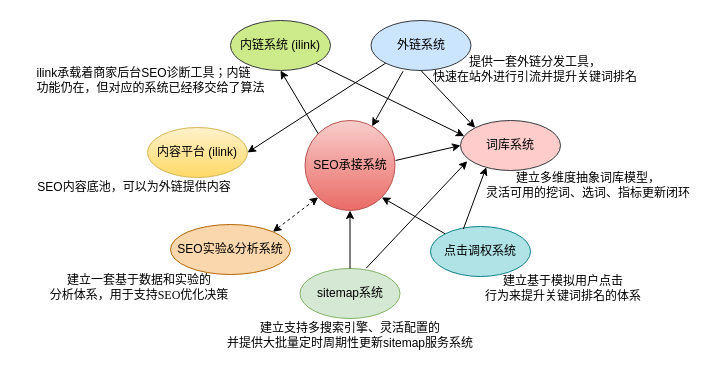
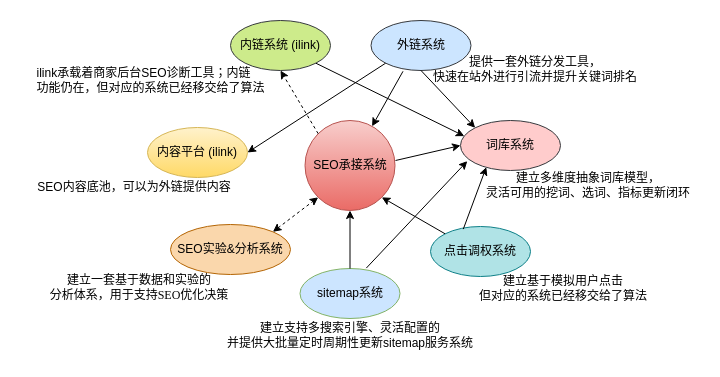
  <mxCell id="0" />
  <mxCell id="1" parent="0" />
  <mxCell id="2" value="SEO承接系统" style="ellipse;whiteSpace=wrap;html=1;aspect=fixed;fillColor=#f8cecc;gradientColor=#ea6b66;strokeColor=#b85450;fontStyle=0" vertex="1" parent="1"><mxGeometry x="304.5" y="120" width="90" height="90" as="geometry" /></mxCell>
  <mxCell id="3" value="词库系统" style="ellipse;whiteSpace=wrap;html=1;fillColor=#ffcccc;strokeColor=#36393d;fontStyle=0" vertex="1" parent="1"><mxGeometry x="460" y="120" width="100" height="50" as="geometry" /></mxCell>
- <mxCell id="4" value="sitemap系统" style="ellipse;whiteSpace=wrap;html=1;fillColor=#d5e8d4;strokeColor=#82b366;fontStyle=0" vertex="1" parent="1"><mxGeometry x="299.5" y="268" width="100" height="50" as="geometry" /></mxCell>
+ <mxCell id="4" value="sitemap系统" style="ellipse;whiteSpace=wrap;html=1;fillColor=#cce5ff;strokeColor=#82b366;fontStyle=0;" vertex="1" parent="1"><mxGeometry x="299.5" y="268" width="100" height="50" as="geometry" /></mxCell>
  <mxCell id="5" value="内链系统 (ilink)" style="ellipse;whiteSpace=wrap;html=1;fillColor=#cdeb8b;strokeColor=#36393d;fontStyle=0" vertex="1" parent="1"><mxGeometry x="230" y="20" width="100" height="50" as="geometry" /></mxCell>
  <mxCell id="6" value="SEO实验&amp;amp;分析系统" style="ellipse;whiteSpace=wrap;html=1;fillColor=#fad7ac;strokeColor=#b46504;fontStyle=0" vertex="1" parent="1"><mxGeometry x="170" y="224" width="120" height="50" as="geometry" /></mxCell>
  <mxCell id="7" value="外链系统" style="ellipse;whiteSpace=wrap;html=1;fillColor=#cce5ff;strokeColor=#36393d;fontStyle=0" vertex="1" parent="1"><mxGeometry x="370.5" y="20" width="100" height="50" as="geometry" /></mxCell>
  <mxCell id="8" value="点击调权系统" style="ellipse;whiteSpace=wrap;html=1;fillColor=#b0e3e6;strokeColor=#0e8088;fontStyle=0" vertex="1" parent="1"><mxGeometry x="430" y="226" width="100" height="50" as="geometry" /></mxCell>
  <mxCell id="9" value="内容平台 (ilink)" style="ellipse;whiteSpace=wrap;html=1;fillColor=#fff2cc;strokeColor=#d6b656;gradientColor=#ffd966;fontStyle=0" vertex="1" parent="1"><mxGeometry x="147" y="127" width="100" height="50" as="geometry" /></mxCell>
  <mxCell id="10" value="&lt;span style=&quot;text-align: right; background-color: initial; font-size: 12px;&quot;&gt;建立多维度抽象词库模型，&lt;/span&gt;&lt;br style=&quot;font-size: 12px;&quot;&gt;&lt;p style=&quot;line-height: 120%; margin-top: 0pt; margin-bottom: 0pt; text-align: right; direction: ltr; unicode-bidi: embed; word-break: normal; font-size: 12px;&quot;&gt;&lt;span style=&quot;font-size: 12px; background-color: initial;&quot;&gt;灵活可用的挖词、选词、指标更新闭环&lt;/span&gt;&lt;/p&gt;" style="text;html=1;strokeColor=none;fillColor=none;align=center;verticalAlign=middle;whiteSpace=wrap;rounded=0;fontSize=12;" vertex="1" parent="1"><mxGeometry x="477.5" y="165" width="220" height="40" as="geometry" /></mxCell>
  <mxCell id="11" value="&lt;span style=&quot;font-size: 12px; text-align: left; background-color: initial;&quot;&gt;建立支持多搜索引擎、灵活配置的&lt;br style=&quot;font-size: 12px;&quot;&gt;并提供大批量定时周期性更新&lt;/span&gt;&lt;span style=&quot;font-size: 12px; text-align: left; background-color: initial; font-family: Arial;&quot;&gt;sitemap&lt;/span&gt;&lt;span style=&quot;font-size: 12px; text-align: left; background-color: initial; font-family: 微软雅黑;&quot;&gt;服务系统&lt;/span&gt;" style="text;html=1;strokeColor=none;fillColor=none;align=center;verticalAlign=middle;whiteSpace=wrap;rounded=0;fontSize=12;" vertex="1" parent="1"><mxGeometry x="219.5" y="315" width="260" height="40" as="geometry" /></mxCell>
  <mxCell id="12" value="&lt;span style=&quot;text-align: left; background-color: initial; font-size: 12px;&quot;&gt;提供一套外链分发工具，&lt;br style=&quot;font-size: 12px;&quot;&gt;快速在站外进行引流并提升关键词排名&lt;/span&gt;" style="text;html=1;strokeColor=none;fillColor=none;align=center;verticalAlign=middle;whiteSpace=wrap;rounded=0;fontSize=12;" vertex="1" parent="1"><mxGeometry x="419.5" y="50" width="230" height="38" as="geometry" /></mxCell>
  <mxCell id="13" value="&lt;div style=&quot;text-align: left; font-size: 12px;&quot;&gt;ilink承载着商家后台SEO诊断工具；&lt;span style=&quot;background-color: initial;&quot;&gt;内链&lt;/span&gt;&lt;/div&gt;&lt;div style=&quot;text-align: left; font-size: 12px;&quot;&gt;&lt;span style=&quot;background-color: initial;&quot;&gt;功能仍在，但对应的系统已经移交给了算法&lt;/span&gt;&lt;/div&gt;" style="text;html=1;strokeColor=none;fillColor=none;align=center;verticalAlign=middle;whiteSpace=wrap;rounded=0;fontSize=12;" vertex="1" parent="1"><mxGeometry x="20" y="60" width="261" height="40" as="geometry" /></mxCell>
- <mxCell id="14" value="&lt;span style=&quot;font-family: 微软雅黑; background-color: initial; font-size: 12px;&quot;&gt;建立基于模拟用户点击&lt;br style=&quot;font-size: 12px;&quot;&gt;行为来提升关键词排名的体系&lt;/span&gt;" style="text;html=1;strokeColor=none;fillColor=none;align=center;verticalAlign=middle;whiteSpace=wrap;rounded=0;fontSize=12;" vertex="1" parent="1"><mxGeometry x="478" y="268" width="170" height="40" as="geometry" /></mxCell>
+ <mxCell id="14" value="&lt;span style=&quot;font-family: 微软雅黑; background-color: initial; font-size: 12px;&quot;&gt;建立基于模拟用户点击&lt;br style=&quot;font-size: 12px;&quot;&gt;但对应的系统已经移交给了算法&lt;/span&gt;" style="text;html=1;strokeColor=none;fillColor=none;align=center;verticalAlign=middle;whiteSpace=wrap;rounded=0;fontSize=12;" vertex="1" parent="1"><mxGeometry x="478" y="268" width="170" height="40" as="geometry" /></mxCell>
  <mxCell id="15" value="&lt;div style=&quot;font-size: 12px;&quot;&gt;&lt;font face=&quot;微软雅黑&quot; style=&quot;font-size: 12px;&quot;&gt;建立一套基于数据和实验的&lt;/font&gt;&lt;/div&gt;&lt;div style=&quot;font-size: 12px;&quot;&gt;&lt;font face=&quot;微软雅黑&quot; style=&quot;font-size: 12px;&quot;&gt;分析体系，用于支持SEO优化决策&lt;/font&gt;&lt;/div&gt;" style="text;html=1;strokeColor=none;fillColor=none;align=center;verticalAlign=middle;whiteSpace=wrap;rounded=0;fontSize=12;" vertex="1" parent="1"><mxGeometry x="44.5" y="267" width="187.5" height="40" as="geometry" /></mxCell>
  <mxCell id="16" value="" style="endArrow=classic;html=1;rounded=0;exitX=0.32;exitY=1.016;exitDx=0;exitDy=0;exitPerimeter=0;" edge="1" parent="1" source="7" target="2"><mxGeometry width="50" height="50" relative="1" as="geometry"><mxPoint x="370" y="120" as="sourcePoint" /><mxPoint x="420" y="110" as="targetPoint" /></mxGeometry></mxCell>
  <mxCell id="17" value="" style="endArrow=classic;html=1;rounded=0;entryX=0;entryY=0.5;entryDx=0;entryDy=0;exitX=0.738;exitY=0.053;exitDx=0;exitDy=0;exitPerimeter=0;" edge="1" parent="1" target="3"><mxGeometry width="50" height="50" relative="1" as="geometry"><mxPoint x="395" y="160" as="sourcePoint" /><mxPoint x="433" y="95" as="targetPoint" /></mxGeometry></mxCell>
- <mxCell id="18" value="" style="endArrow=classic;html=1;rounded=0;entryX=0.5;entryY=1;entryDx=0;entryDy=0;exitX=0;exitY=0;exitDx=0;exitDy=0;" edge="1" parent="1" target="5" source="2"><mxGeometry width="50" height="50" relative="1" as="geometry"><mxPoint x="305" y="160" as="sourcePoint" /><mxPoint x="343" y="95" as="targetPoint" /></mxGeometry></mxCell>
+ <mxCell id="18" value="" style="endArrow=classic;html=1;rounded=0;entryX=0.5;entryY=1;entryDx=0;entryDy=0;exitX=0;exitY=0;exitDx=0;exitDy=0;dashed=1;" edge="1" parent="1" target="5" source="2"><mxGeometry width="50" height="50" relative="1" as="geometry"><mxPoint x="305" y="160" as="sourcePoint" /><mxPoint x="343" y="95" as="targetPoint" /></mxGeometry></mxCell>
  <mxCell id="19" value="" style="endArrow=classic;html=1;rounded=0;entryX=0.5;entryY=1;entryDx=0;entryDy=0;exitX=0.5;exitY=0;exitDx=0;exitDy=0;" edge="1" parent="1" source="4" target="2"><mxGeometry width="50" height="50" relative="1" as="geometry"><mxPoint x="300" y="250" as="sourcePoint" /><mxPoint x="262" y="225.5" as="targetPoint" /></mxGeometry></mxCell>
  <mxCell id="20" value="" style="endArrow=classic;html=1;rounded=0;entryX=0.258;entryY=0.932;entryDx=0;entryDy=0;exitX=0.328;exitY=0.052;exitDx=0;exitDy=0;entryPerimeter=0;exitPerimeter=0;" edge="1" parent="1" target="3" source="8"><mxGeometry width="50" height="50" relative="1" as="geometry"><mxPoint x="480" y="210" as="sourcePoint" /><mxPoint x="490" y="190" as="targetPoint" /></mxGeometry></mxCell>
  <mxCell id="21" value="" style="endArrow=classic;startArrow=classic;html=1;rounded=0;entryX=0;entryY=1;entryDx=0;entryDy=0;exitX=1;exitY=0;exitDx=0;exitDy=0;dashed=1;" edge="1" parent="1" source="6" target="2"><mxGeometry width="50" height="50" relative="1" as="geometry"><mxPoint x="359.5" y="274" as="sourcePoint" /><mxPoint x="409.5" y="224" as="targetPoint" /></mxGeometry></mxCell>
  <mxCell id="22" value="" style="endArrow=classic;html=1;rounded=0;entryX=1;entryY=1;entryDx=0;entryDy=0;exitX=0;exitY=0;exitDx=0;exitDy=0;" edge="1" parent="1" source="8" target="2"><mxGeometry width="50" height="50" relative="1" as="geometry"><mxPoint x="512" y="236" as="sourcePoint" /><mxPoint x="520" y="183" as="targetPoint" /></mxGeometry></mxCell>
  <mxCell id="23" value="" style="endArrow=classic;html=1;rounded=0;exitX=0;exitY=1;exitDx=0;exitDy=0;entryX=1;entryY=0.5;entryDx=0;entryDy=0;" edge="1" parent="1" source="7" target="9"><mxGeometry width="50" height="50" relative="1" as="geometry"><mxPoint x="423" y="81" as="sourcePoint" /><mxPoint x="385" y="138" as="targetPoint" /></mxGeometry></mxCell>
  <mxCell id="24" value="" style="endArrow=classic;html=1;rounded=0;exitX=0.5;exitY=1;exitDx=0;exitDy=0;entryX=0;entryY=0;entryDx=0;entryDy=0;" edge="1" parent="1" source="7" target="3"><mxGeometry width="50" height="50" relative="1" as="geometry"><mxPoint x="433" y="91" as="sourcePoint" /><mxPoint x="395" y="148" as="targetPoint" /></mxGeometry></mxCell>
  <mxCell id="25" value="" style="endArrow=classic;html=1;rounded=0;exitX=0.663;exitY=-0.008;exitDx=0;exitDy=0;entryX=0.068;entryY=0.812;entryDx=0;entryDy=0;entryPerimeter=0;exitPerimeter=0;" edge="1" parent="1" source="4" target="3"><mxGeometry width="50" height="50" relative="1" as="geometry"><mxPoint x="270" y="260" as="sourcePoint" /><mxPoint x="328" y="240" as="targetPoint" /></mxGeometry></mxCell>
  <mxCell id="26" value="" style="endArrow=classic;html=1;rounded=0;entryX=0.038;entryY=0.312;entryDx=0;entryDy=0;exitX=1;exitY=1;exitDx=0;exitDy=0;entryPerimeter=0;" edge="1" parent="1" source="5" target="3"><mxGeometry width="50" height="50" relative="1" as="geometry"><mxPoint x="240" y="120" as="sourcePoint" /><mxPoint x="296" y="90" as="targetPoint" /></mxGeometry></mxCell>
  <mxCell id="27" value="&lt;span style=&quot;text-align: left; background-color: initial; font-size: 12px;&quot;&gt;SEO内容底池，可以为外链提供内容&lt;/span&gt;" style="text;html=1;strokeColor=none;fillColor=none;align=center;verticalAlign=middle;whiteSpace=wrap;rounded=0;fontSize=12;" vertex="1" parent="1"><mxGeometry x="33.5" y="174" width="200" height="26" as="geometry" /></mxCell>
